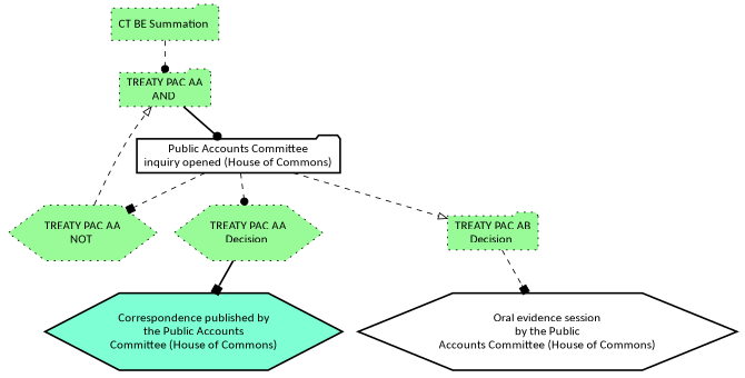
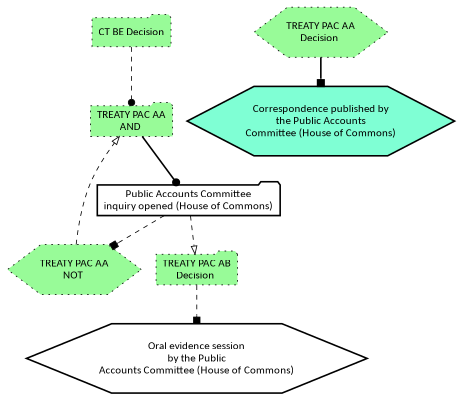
  digraph {
    fontname=calibri
    node [fillcolor=palegreen fontname=calibri shape=folder style="dotted,filled"]
    edge [arrowhead=dot color=black fontname=calibri style=dashed]
-   n1 [label="CT BE Summation "]
+   n1 [label="CT BE Decision"]
    n2 [label="TREATY PAC AA\nAND "]
    n3 [fillcolor=white label="Public Accounts Committee\ninquiry opened (House of Commons)" style="bold,filled"]
    n4 [label="TREATY PAC AA\nNOT " shape=hexagon]
    n5 [label="TREATY PAC AA\nDecision " shape=hexagon]
    n6 [label="TREATY PAC AB\nDecision "]
    n7 [fillcolor=aquamarine label="Correspondence published by\nthe Public Accounts\nCommittee (House of Commons)" shape=hexagon style="bold,filled"]
    n8 [fillcolor=white label="Oral evidence session\nby the Public\nAccounts Committee (House of Commons)" shape=hexagon style="bold,filled"]
    n1 -> n2
    n2 -> n3 [style=bold]
    n3 -> n4 [arrowhead=box]
-   n3 -> n5
    n3 -> n6 [arrowhead=onormal]
    n4 -> n2 [arrowhead=onormal]
    n5 -> n7 [arrowhead=box style=bold]
    n6 -> n8 [arrowhead=box]
  }
